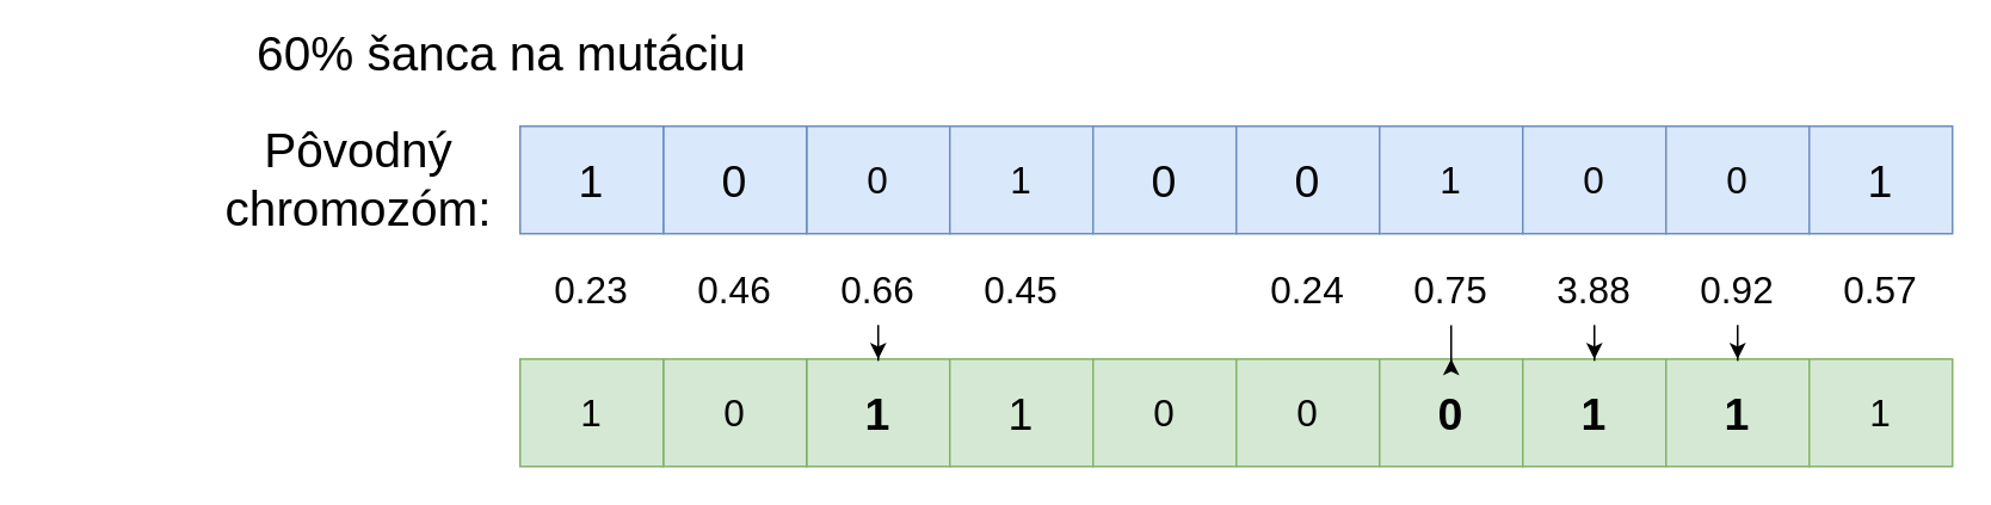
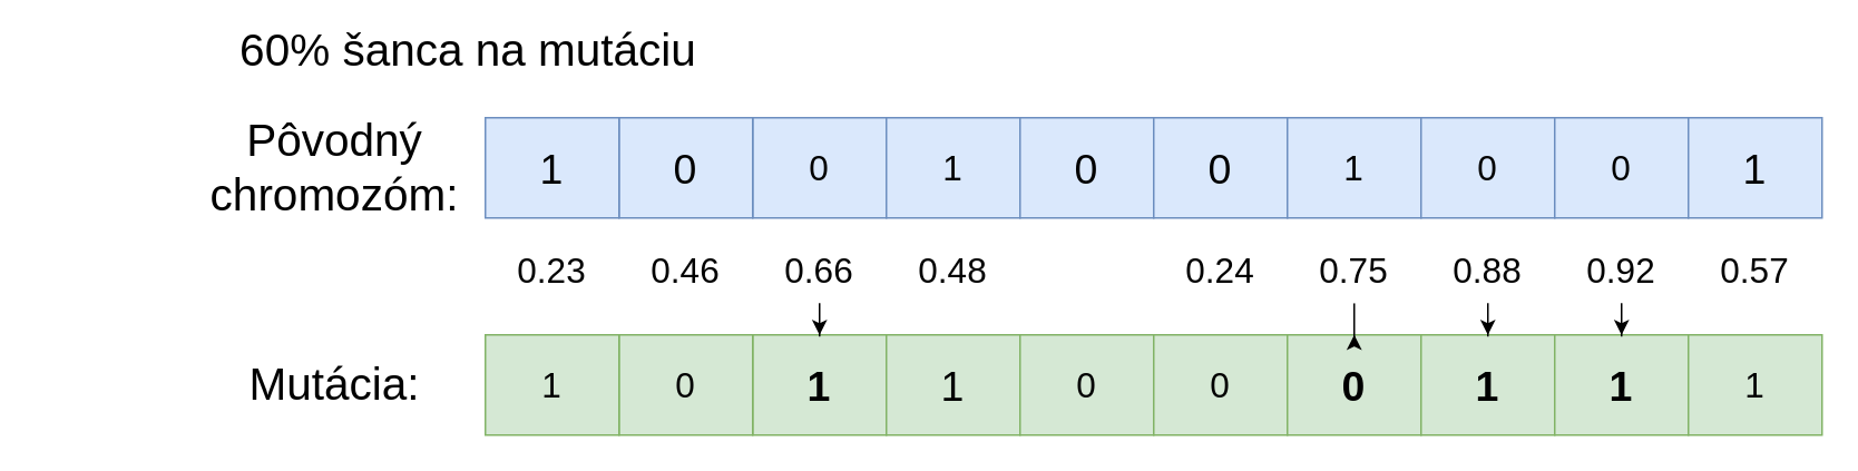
  <mxCell id="0" />
  <mxCell id="1" parent="0" />
  <mxCell id="2" value="0" style="rounded=0;whiteSpace=wrap;html=1;fillColor=#dae8fc;strokeColor=#6c8ebf;fontSize=21;fontStyle=0" parent="1" vertex="1"><mxGeometry x="450" y="70" width="80" height="60" as="geometry" /></mxCell>
  <mxCell id="3" value="1" style="rounded=0;whiteSpace=wrap;html=1;fillColor=#dae8fc;strokeColor=#6c8ebf;fontSize=21;" parent="1" vertex="1"><mxGeometry x="530" y="70" width="80" height="60" as="geometry" /></mxCell>
  <mxCell id="4" value="0" style="rounded=0;whiteSpace=wrap;html=1;fillColor=#dae8fc;strokeColor=#6c8ebf;fontSize=25;fontStyle=0" parent="1" vertex="1"><mxGeometry x="610" y="70" width="80" height="60" as="geometry" /></mxCell>
  <mxCell id="5" value="0" style="rounded=0;whiteSpace=wrap;html=1;fillColor=#dae8fc;strokeColor=#6c8ebf;fontSize=25;fontStyle=0" parent="1" vertex="1"><mxGeometry x="690" y="70" width="80" height="60" as="geometry" /></mxCell>
  <mxCell id="6" value="1" style="rounded=0;whiteSpace=wrap;html=1;fillColor=#dae8fc;strokeColor=#6c8ebf;fontSize=21;" parent="1" vertex="1"><mxGeometry x="770" y="70" width="80" height="60" as="geometry" /></mxCell>
  <mxCell id="7" value="0" style="rounded=0;whiteSpace=wrap;html=1;fillColor=#dae8fc;strokeColor=#6c8ebf;fontSize=21;" parent="1" vertex="1"><mxGeometry x="850" y="70" width="80" height="60" as="geometry" /></mxCell>
  <mxCell id="8" value="0" style="rounded=0;whiteSpace=wrap;html=1;fillColor=#dae8fc;strokeColor=#6c8ebf;fontSize=21;" parent="1" vertex="1"><mxGeometry x="930" y="70" width="80" height="60" as="geometry" /></mxCell>
  <mxCell id="9" value="1" style="rounded=0;whiteSpace=wrap;html=1;fillColor=#dae8fc;strokeColor=#6c8ebf;fontSize=25;fontStyle=0" parent="1" vertex="1"><mxGeometry x="1010" y="70" width="80" height="60" as="geometry" /></mxCell>
  <mxCell id="10" value="0" style="rounded=0;whiteSpace=wrap;html=1;fillColor=#dae8fc;strokeColor=#6c8ebf;fontSize=25;fontStyle=0" parent="1" vertex="1"><mxGeometry x="370" y="70" width="80" height="60" as="geometry" /></mxCell>
  <mxCell id="11" value="1" style="rounded=0;whiteSpace=wrap;html=1;fillColor=#dae8fc;strokeColor=#6c8ebf;fontSize=25;fontStyle=0" parent="1" vertex="1"><mxGeometry x="290" y="70" width="80" height="60" as="geometry" /></mxCell>
  <mxCell id="12" value="1" style="rounded=0;whiteSpace=wrap;html=1;fillColor=#d5e8d4;strokeColor=#82b366;fontSize=25;fontStyle=1" parent="1" vertex="1"><mxGeometry x="450" y="200" width="80" height="60" as="geometry" /></mxCell>
  <mxCell id="13" value="1" style="rounded=0;whiteSpace=wrap;html=1;fillColor=#d5e8d4;strokeColor=#82b366;fontSize=25;fontStyle=0" parent="1" vertex="1"><mxGeometry x="530" y="200" width="80" height="60" as="geometry" /></mxCell>
  <mxCell id="14" value="0" style="rounded=0;whiteSpace=wrap;html=1;fillColor=#d5e8d4;strokeColor=#82b366;fontSize=21;" parent="1" vertex="1"><mxGeometry x="610" y="200" width="80" height="60" as="geometry" /></mxCell>
  <mxCell id="15" value="0" style="rounded=0;whiteSpace=wrap;html=1;fillColor=#d5e8d4;strokeColor=#82b366;fontSize=21;" parent="1" vertex="1"><mxGeometry x="690" y="200" width="80" height="60" as="geometry" /></mxCell>
  <mxCell id="16" value="0" style="rounded=0;whiteSpace=wrap;html=1;fillColor=#d5e8d4;strokeColor=#82b366;fontSize=25;fontStyle=1" parent="1" vertex="1"><mxGeometry x="770" y="200" width="80" height="60" as="geometry" /></mxCell>
  <mxCell id="17" value="1" style="rounded=0;whiteSpace=wrap;html=1;fillColor=#d5e8d4;strokeColor=#82b366;fontSize=25;fontStyle=1" parent="1" vertex="1"><mxGeometry x="850" y="200" width="80" height="60" as="geometry" /></mxCell>
  <mxCell id="18" value="1" style="rounded=0;whiteSpace=wrap;html=1;fillColor=#d5e8d4;strokeColor=#82b366;fontSize=25;fontStyle=1" parent="1" vertex="1"><mxGeometry x="930" y="200" width="80" height="60" as="geometry" /></mxCell>
  <mxCell id="19" value="1" style="rounded=0;whiteSpace=wrap;html=1;fillColor=#d5e8d4;strokeColor=#82b366;fontSize=21;" parent="1" vertex="1"><mxGeometry x="1010" y="200" width="80" height="60" as="geometry" /></mxCell>
  <mxCell id="20" value="0" style="rounded=0;whiteSpace=wrap;html=1;fillColor=#d5e8d4;strokeColor=#82b366;fontSize=21;fontStyle=0" parent="1" vertex="1"><mxGeometry x="370" y="200" width="80" height="60" as="geometry" /></mxCell>
  <mxCell id="21" value="1" style="rounded=0;whiteSpace=wrap;html=1;fillColor=#d5e8d4;strokeColor=#82b366;fontSize=21;" parent="1" vertex="1"><mxGeometry x="290" y="200" width="80" height="60" as="geometry" /></mxCell>
  <mxCell id="22" style="edgeStyle=orthogonalEdgeStyle;rounded=0;orthogonalLoop=1;jettySize=auto;html=1;entryX=0.5;entryY=0;entryDx=0;entryDy=0;fontSize=21;" parent="1" source="23" target="12" edge="1"><mxGeometry relative="1" as="geometry" /></mxCell>
  <mxCell id="23" value="0.66" style="rounded=0;whiteSpace=wrap;html=1;fontSize=21;gradientColor=none;fillColor=#ffffff;strokeColor=none;" parent="1" vertex="1"><mxGeometry x="450" y="141" width="80" height="40" as="geometry" /></mxCell>
- <mxCell id="24" value="0.45" style="rounded=0;whiteSpace=wrap;html=1;fontSize=21;gradientColor=none;fillColor=#ffffff;strokeColor=none;" parent="1" vertex="1"><mxGeometry x="530" y="141" width="80" height="40" as="geometry" /></mxCell>
+ <mxCell id="24" value="0.48" style="rounded=0;whiteSpace=wrap;html=1;fontSize=21;gradientColor=none;fillColor=#ffffff;strokeColor=none;" parent="1" vertex="1"><mxGeometry x="530" y="141" width="80" height="40" as="geometry" /></mxCell>
  <mxCell id="25" value="0.24" style="rounded=0;whiteSpace=wrap;html=1;fontSize=21;gradientColor=none;fillColor=#ffffff;strokeColor=none;" parent="1" vertex="1"><mxGeometry x="690" y="141" width="80" height="40" as="geometry" /></mxCell>
  <mxCell id="26" style="edgeStyle=orthogonalEdgeStyle;rounded=0;orthogonalLoop=1;jettySize=auto;html=1;fontSize=21;" parent="1" source="27" edge="1"><mxGeometry relative="1" as="geometry"><mxPoint x="810" y="200" as="targetPoint" /></mxGeometry></mxCell>
  <mxCell id="27" value="0.75" style="rounded=0;whiteSpace=wrap;html=1;fontSize=21;gradientColor=none;fillColor=#ffffff;strokeColor=none;" parent="1" vertex="1"><mxGeometry x="770" y="141" width="80" height="40" as="geometry" /></mxCell>
  <mxCell id="28" style="edgeStyle=orthogonalEdgeStyle;rounded=0;orthogonalLoop=1;jettySize=auto;html=1;fontSize=21;" parent="1" source="29" target="17" edge="1"><mxGeometry relative="1" as="geometry" /></mxCell>
- <mxCell id="29" value="3.88" style="rounded=0;whiteSpace=wrap;html=1;fontSize=21;gradientColor=none;fillColor=#ffffff;strokeColor=none;" parent="1" vertex="1"><mxGeometry x="850" y="141" width="80" height="40" as="geometry" /></mxCell>
+ <mxCell id="29" value="0.88" style="rounded=0;whiteSpace=wrap;html=1;fontSize=21;gradientColor=none;fillColor=#ffffff;strokeColor=none;" parent="1" vertex="1"><mxGeometry x="850" y="141" width="80" height="40" as="geometry" /></mxCell>
  <mxCell id="30" style="edgeStyle=orthogonalEdgeStyle;rounded=0;orthogonalLoop=1;jettySize=auto;html=1;entryX=0.5;entryY=0;entryDx=0;entryDy=0;fontSize=21;" parent="1" source="31" target="18" edge="1"><mxGeometry relative="1" as="geometry" /></mxCell>
  <mxCell id="31" value="0.92" style="rounded=0;whiteSpace=wrap;html=1;fontSize=21;gradientColor=none;fillColor=#ffffff;strokeColor=none;" parent="1" vertex="1"><mxGeometry x="930" y="141" width="80" height="40" as="geometry" /></mxCell>
  <mxCell id="32" value="0.57" style="rounded=0;whiteSpace=wrap;html=1;fontSize=21;gradientColor=none;fillColor=#ffffff;strokeColor=none;" parent="1" vertex="1"><mxGeometry x="1010" y="141" width="80" height="40" as="geometry" /></mxCell>
  <mxCell id="33" value="0.46" style="rounded=0;whiteSpace=wrap;html=1;fontSize=21;gradientColor=none;fillColor=#ffffff;strokeColor=none;" parent="1" vertex="1"><mxGeometry x="370" y="141" width="80" height="40" as="geometry" /></mxCell>
  <mxCell id="34" value="0.23" style="rounded=0;whiteSpace=wrap;html=1;fontSize=21;gradientColor=none;fillColor=#ffffff;strokeColor=none;" parent="1" vertex="1"><mxGeometry x="290" y="141" width="80" height="40" as="geometry" /></mxCell>
  <mxCell id="35" value="Pôvodný chromozóm:" style="text;html=1;strokeColor=none;fillColor=none;align=center;verticalAlign=middle;whiteSpace=wrap;rounded=0;fontSize=27;" parent="1" vertex="1"><mxGeometry x="140" y="90" width="120" height="20" as="geometry" /></mxCell>
  <mxCell id="36" value="60% šanca na mutáciu" style="text;html=1;strokeColor=none;fillColor=none;align=center;verticalAlign=middle;whiteSpace=wrap;rounded=0;fontSize=27;" parent="1" vertex="1"><mxGeometry x="20" y="20" width="520" height="20" as="geometry" /></mxCell>
+ <mxCell id="37" value="Mutácia:" style="text;html=1;strokeColor=none;fillColor=none;align=center;verticalAlign=middle;whiteSpace=wrap;rounded=0;fontSize=27;" parent="1" vertex="1"><mxGeometry x="140" y="220" width="120" height="20" as="geometry" /></mxCell>
